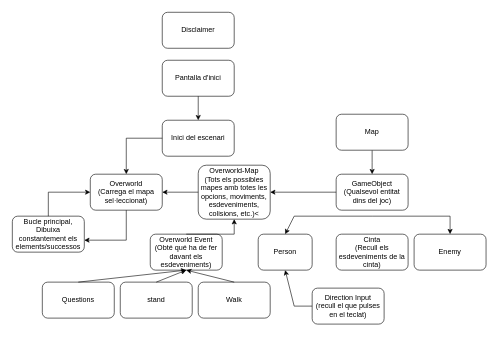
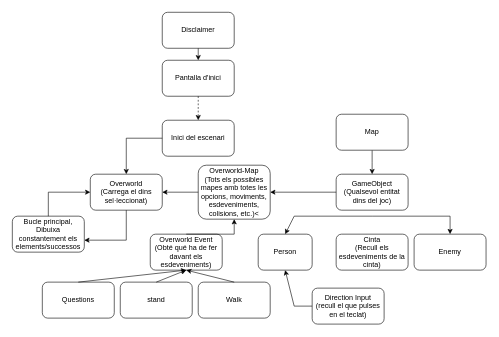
  <mxCell id="0" />
  <mxCell id="1" parent="0" />
  <mxCell id="2" value="Disclaimer" style="rounded=1;whiteSpace=wrap;html=1;" vertex="1" parent="1"><mxGeometry x="270" y="20" width="120" height="60" as="geometry" /></mxCell>
  <mxCell id="3" value="Pantalla d'inici" style="rounded=1;whiteSpace=wrap;html=1;" vertex="1" parent="1"><mxGeometry x="270" y="100" width="120" height="60" as="geometry" /></mxCell>
  <mxCell id="4" value="Inici del escenari" style="rounded=1;whiteSpace=wrap;html=1;" vertex="1" parent="1"><mxGeometry x="270" y="200" width="120" height="60" as="geometry" /></mxCell>
- <mxCell id="5" value="Overworld&lt;br&gt;(Carrega el mapa sel·leccionat)" style="rounded=1;whiteSpace=wrap;html=1;" vertex="1" parent="1"><mxGeometry x="150" y="290" width="120" height="60" as="geometry" /></mxCell>
+ <mxCell id="5" value="Overworld&lt;br&gt;(Carrega el dins sel·leccionat)" style="rounded=1;whiteSpace=wrap;html=1;" vertex="1" parent="1"><mxGeometry x="150" y="290" width="120" height="60" as="geometry" /></mxCell>
  <mxCell id="6" value="Overworld-Map&lt;br&gt;(Tots els possibles mapes amb totes les opcions, moviments, esdeveniments, colisions, etc.)&amp;lt;" style="rounded=1;whiteSpace=wrap;html=1;" vertex="1" parent="1"><mxGeometry x="330" y="275" width="120" height="90" as="geometry" /></mxCell>
  <mxCell id="7" value="GameObject&lt;br&gt;(Qualsevol entitat dins del joc)" style="rounded=1;whiteSpace=wrap;html=1;" vertex="1" parent="1"><mxGeometry x="560" y="290" width="120" height="60" as="geometry" /></mxCell>
  <mxCell id="8" value="Person" style="rounded=1;whiteSpace=wrap;html=1;" vertex="1" parent="1"><mxGeometry x="430" y="390" width="90" height="60" as="geometry" /></mxCell>
  <mxCell id="9" value="" style="endArrow=classic;html=1;rounded=0;entryX=0.5;entryY=0;entryDx=0;entryDy=0;" edge="1" parent="1" target="8"><mxGeometry width="50" height="50" relative="1" as="geometry"><mxPoint x="620" y="360" as="sourcePoint" /><mxPoint x="410" y="410" as="targetPoint" /><Array as="points"><mxPoint x="490" y="360" /></Array></mxGeometry></mxCell>
- <mxCell id="11" value="" style="endArrow=classic;html=1;rounded=0;exitX=0.5;exitY=1;exitDx=0;exitDy=0;entryX=0.5;entryY=0;entryDx=0;entryDy=0;" edge="1" parent="1" source="3" target="4"><mxGeometry width="50" height="50" relative="1" as="geometry"><mxPoint x="520" y="340" as="sourcePoint" /><mxPoint x="520" y="370" as="targetPoint" /></mxGeometry></mxCell>
+ <mxCell id="10" value="" style="endArrow=classic;html=1;rounded=0;exitX=0.5;exitY=1;exitDx=0;exitDy=0;entryX=0.5;entryY=0;entryDx=0;entryDy=0;" edge="1" parent="1" source="2" target="3"><mxGeometry width="50" height="50" relative="1" as="geometry"><mxPoint x="480" y="330" as="sourcePoint" /><mxPoint x="480" y="360" as="targetPoint" /></mxGeometry></mxCell>
+ <mxCell id="11" value="" style="endArrow=classic;html=1;rounded=0;exitX=0.5;exitY=1;exitDx=0;exitDy=0;entryX=0.5;entryY=0;entryDx=0;entryDy=0;dashed=1;" edge="1" parent="1" source="3" target="4"><mxGeometry width="50" height="50" relative="1" as="geometry"><mxPoint x="520" y="340" as="sourcePoint" /><mxPoint x="520" y="370" as="targetPoint" /></mxGeometry></mxCell>
  <mxCell id="12" value="" style="endArrow=classic;html=1;rounded=0;exitX=0;exitY=0.5;exitDx=0;exitDy=0;entryX=0.5;entryY=0;entryDx=0;entryDy=0;" edge="1" parent="1" source="4" target="5"><mxGeometry width="50" height="50" relative="1" as="geometry"><mxPoint x="530" y="350" as="sourcePoint" /><mxPoint x="530" y="380" as="targetPoint" /><Array as="points"><mxPoint x="210" y="230" /></Array></mxGeometry></mxCell>
  <mxCell id="13" value="Cinta&lt;br&gt;(Recull els esdeveniments de la cinta)" style="rounded=1;whiteSpace=wrap;html=1;" vertex="1" parent="1"><mxGeometry x="560" y="390" width="120" height="60" as="geometry" /></mxCell>
  <mxCell id="14" value="Enemy&lt;br&gt;" style="rounded=1;whiteSpace=wrap;html=1;" vertex="1" parent="1"><mxGeometry x="690" y="390" width="120" height="60" as="geometry" /></mxCell>
  <mxCell id="15" value="" style="endArrow=classic;html=1;rounded=0;exitX=0.5;exitY=1;exitDx=0;exitDy=0;entryX=0.5;entryY=0;entryDx=0;entryDy=0;" edge="1" parent="1"><mxGeometry width="50" height="50" relative="1" as="geometry"><mxPoint x="620" y="360" as="sourcePoint" /><mxPoint x="750" y="390" as="targetPoint" /><Array as="points"><mxPoint x="750" y="360" /></Array></mxGeometry></mxCell>
  <mxCell id="16" value="" style="endArrow=classic;html=1;rounded=0;exitX=0.5;exitY=1;exitDx=0;exitDy=0;" edge="1" parent="1" source="5"><mxGeometry width="50" height="50" relative="1" as="geometry"><mxPoint x="190" y="430" as="sourcePoint" /><mxPoint x="140" y="400" as="targetPoint" /><Array as="points"><mxPoint x="210" y="400" /></Array></mxGeometry></mxCell>
  <mxCell id="17" value="Bucle principal,&lt;br&gt;Dibuixa constantement els elements/successos" style="rounded=1;whiteSpace=wrap;html=1;" vertex="1" parent="1"><mxGeometry x="20" y="360" width="120" height="60" as="geometry" /></mxCell>
  <mxCell id="18" value="" style="endArrow=classic;html=1;rounded=0;exitX=0.5;exitY=0;exitDx=0;exitDy=0;entryX=0;entryY=0.5;entryDx=0;entryDy=0;" edge="1" parent="1" source="17" target="5"><mxGeometry width="50" height="50" relative="1" as="geometry"><mxPoint x="30" y="340" as="sourcePoint" /><mxPoint x="80" y="290" as="targetPoint" /><Array as="points"><mxPoint x="80" y="320" /></Array></mxGeometry></mxCell>
  <mxCell id="19" value="" style="endArrow=classic;html=1;rounded=0;entryX=1;entryY=0.5;entryDx=0;entryDy=0;exitX=0;exitY=0.5;exitDx=0;exitDy=0;" edge="1" parent="1" source="6" target="5"><mxGeometry width="50" height="50" relative="1" as="geometry"><mxPoint x="630" y="370" as="sourcePoint" /><mxPoint x="500" y="400" as="targetPoint" /><Array as="points" /></mxGeometry></mxCell>
  <mxCell id="20" value="" style="endArrow=classic;html=1;rounded=0;entryX=1;entryY=0.5;entryDx=0;entryDy=0;exitX=0;exitY=0.5;exitDx=0;exitDy=0;" edge="1" parent="1" source="7" target="6"><mxGeometry width="50" height="50" relative="1" as="geometry"><mxPoint x="340" y="330" as="sourcePoint" /><mxPoint x="280" y="330" as="targetPoint" /><Array as="points" /></mxGeometry></mxCell>
  <mxCell id="21" value="" style="endArrow=classic;html=1;rounded=0;exitX=0.5;exitY=1;exitDx=0;exitDy=0;entryX=0.5;entryY=0;entryDx=0;entryDy=0;" edge="1" parent="1" source="22" target="7"><mxGeometry width="50" height="50" relative="1" as="geometry"><mxPoint x="580" y="235" as="sourcePoint" /><mxPoint x="630" y="185" as="targetPoint" /><Array as="points"><mxPoint x="620" y="270" /></Array></mxGeometry></mxCell>
  <mxCell id="22" value="Map" style="rounded=1;whiteSpace=wrap;html=1;" vertex="1" parent="1"><mxGeometry x="560" y="190" width="120" height="60" as="geometry" /></mxCell>
  <mxCell id="23" value="Direction Input&lt;br&gt;(recull el que pulses en el teclat)" style="rounded=1;whiteSpace=wrap;html=1;" vertex="1" parent="1"><mxGeometry x="520" y="480" width="120" height="60" as="geometry" /></mxCell>
  <mxCell id="24" value="" style="endArrow=classic;html=1;rounded=0;exitX=0;exitY=0.5;exitDx=0;exitDy=0;entryX=0.5;entryY=1;entryDx=0;entryDy=0;" edge="1" parent="1" source="23" target="8"><mxGeometry width="50" height="50" relative="1" as="geometry"><mxPoint x="330" y="520" as="sourcePoint" /><mxPoint x="380" y="470" as="targetPoint" /><Array as="points"><mxPoint x="490" y="510" /></Array></mxGeometry></mxCell>
  <mxCell id="25" value="Overworld Event&lt;br&gt;(Obté qué ha de fer davant els esdeveniments)" style="rounded=1;whiteSpace=wrap;html=1;" vertex="1" parent="1"><mxGeometry x="250" y="390" width="120" height="60" as="geometry" /></mxCell>
  <mxCell id="26" value="stand" style="rounded=1;whiteSpace=wrap;html=1;" vertex="1" parent="1"><mxGeometry x="200" y="470" width="120" height="60" as="geometry" /></mxCell>
  <mxCell id="27" value="Walk" style="rounded=1;whiteSpace=wrap;html=1;" vertex="1" parent="1"><mxGeometry x="330" y="470" width="120" height="60" as="geometry" /></mxCell>
  <mxCell id="28" value="Questions" style="rounded=1;whiteSpace=wrap;html=1;" vertex="1" parent="1"><mxGeometry x="70" y="470" width="120" height="60" as="geometry" /></mxCell>
  <mxCell id="29" value="" style="endArrow=classic;html=1;rounded=0;exitX=0.5;exitY=0;exitDx=0;exitDy=0;entryX=0.5;entryY=1;entryDx=0;entryDy=0;" edge="1" parent="1" source="28" target="25"><mxGeometry width="50" height="50" relative="1" as="geometry"><mxPoint x="0" y="510" as="sourcePoint" /><mxPoint x="50" y="460" as="targetPoint" /><Array as="points" /></mxGeometry></mxCell>
  <mxCell id="30" value="" style="endArrow=classic;html=1;rounded=0;exitX=0.5;exitY=0;exitDx=0;exitDy=0;entryX=0.5;entryY=1;entryDx=0;entryDy=0;" edge="1" parent="1" source="26" target="25"><mxGeometry width="50" height="50" relative="1" as="geometry"><mxPoint x="140" y="480" as="sourcePoint" /><mxPoint x="260" y="430" as="targetPoint" /><Array as="points" /></mxGeometry></mxCell>
  <mxCell id="31" value="" style="endArrow=classic;html=1;rounded=0;exitX=0.5;exitY=0;exitDx=0;exitDy=0;entryX=0.5;entryY=1;entryDx=0;entryDy=0;" edge="1" parent="1" source="27" target="25"><mxGeometry width="50" height="50" relative="1" as="geometry"><mxPoint x="270" y="480" as="sourcePoint" /><mxPoint x="320" y="460" as="targetPoint" /><Array as="points" /></mxGeometry></mxCell>
  <mxCell id="32" value="" style="endArrow=classic;html=1;rounded=0;entryX=0.5;entryY=1;entryDx=0;entryDy=0;exitX=0.5;exitY=0;exitDx=0;exitDy=0;" edge="1" parent="1" source="25" target="6"><mxGeometry width="50" height="50" relative="1" as="geometry"><mxPoint x="570" y="330" as="sourcePoint" /><mxPoint x="460" y="330" as="targetPoint" /><Array as="points"><mxPoint x="390" y="390" /></Array></mxGeometry></mxCell>
